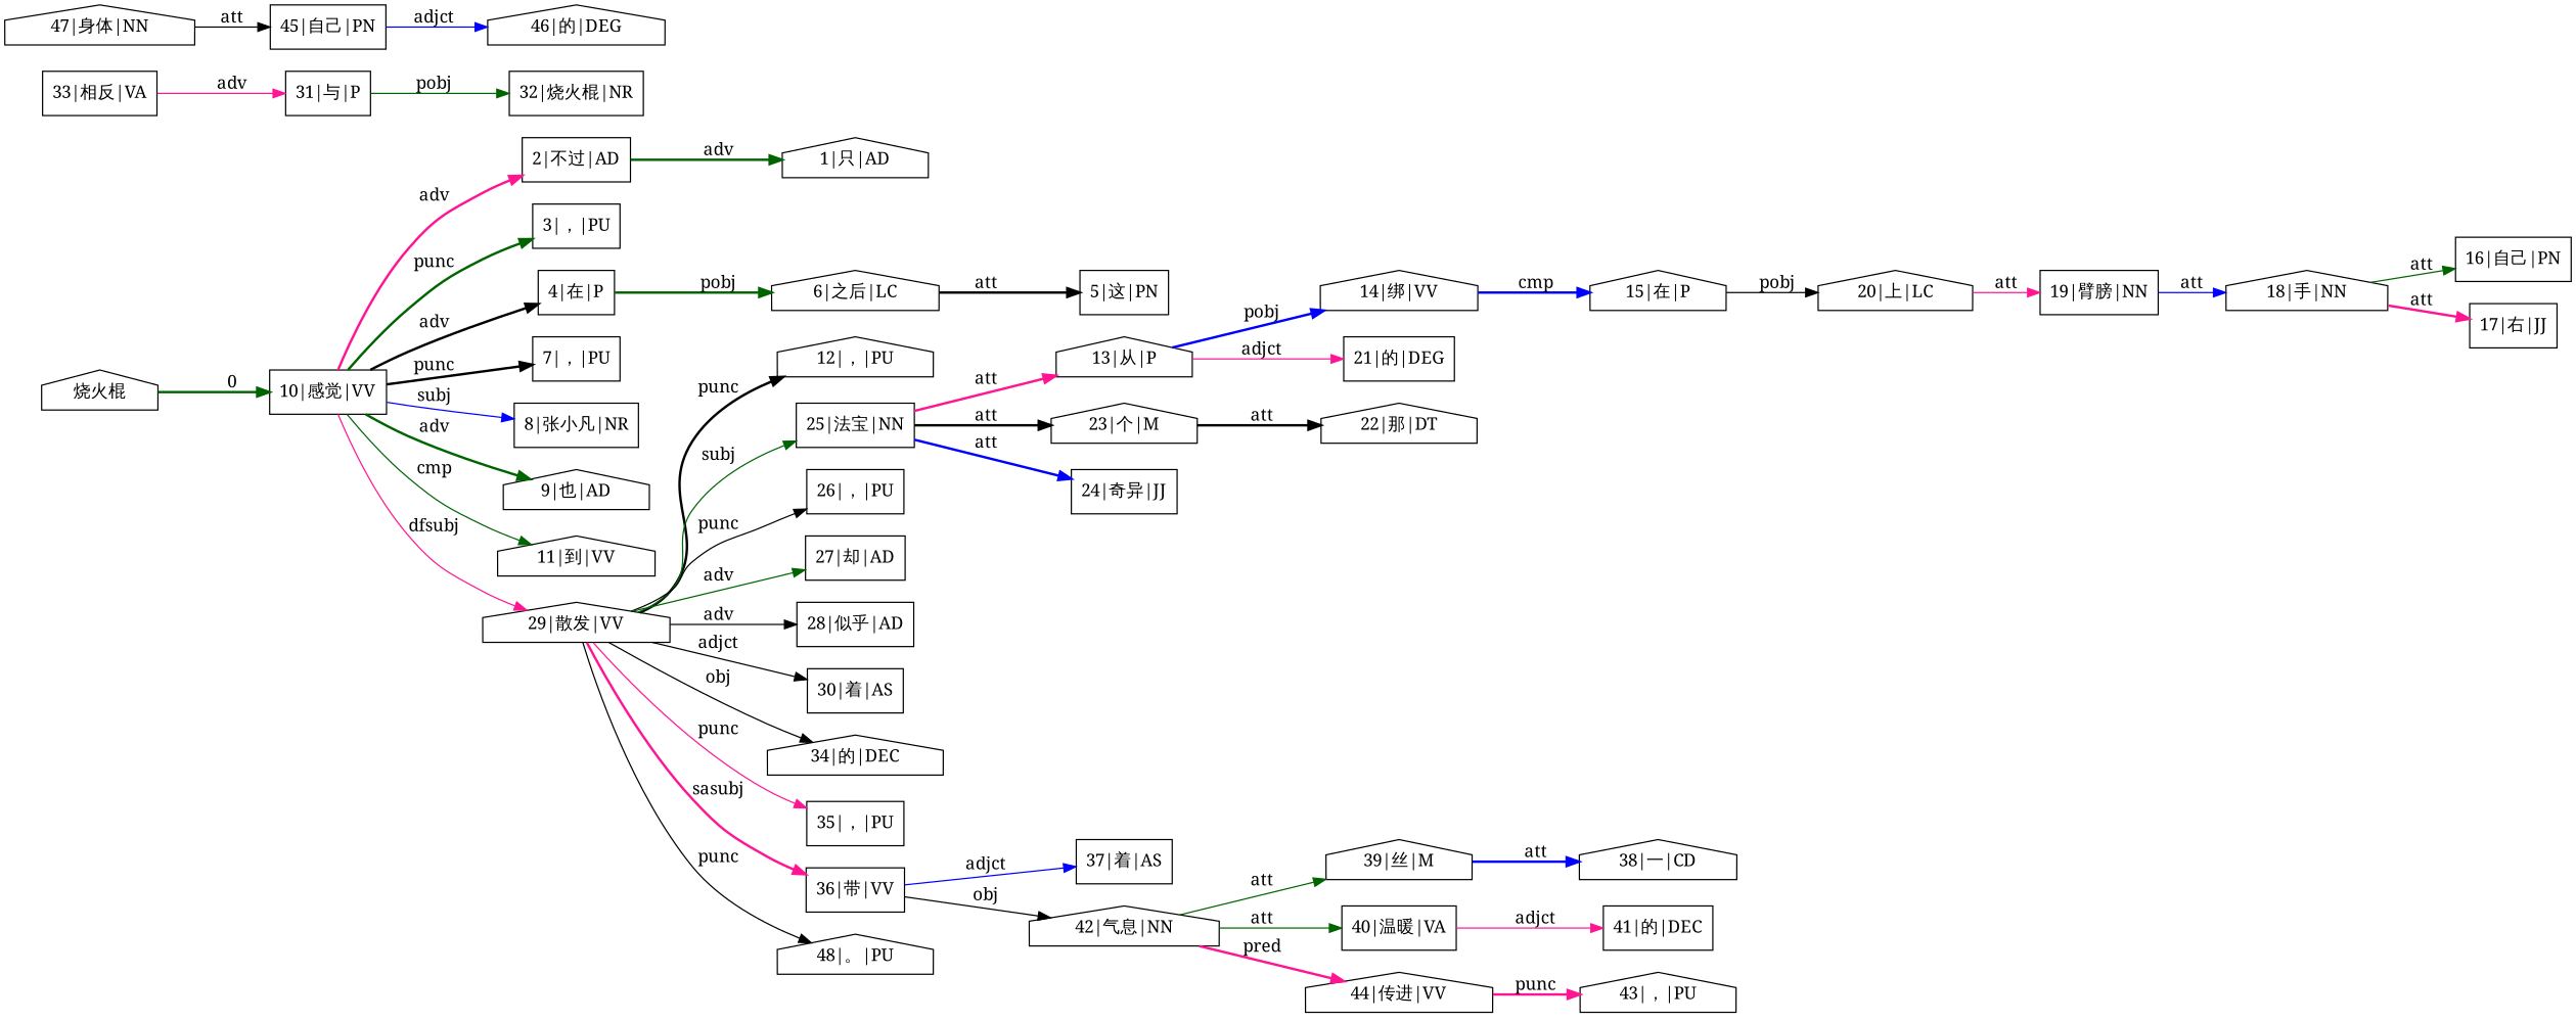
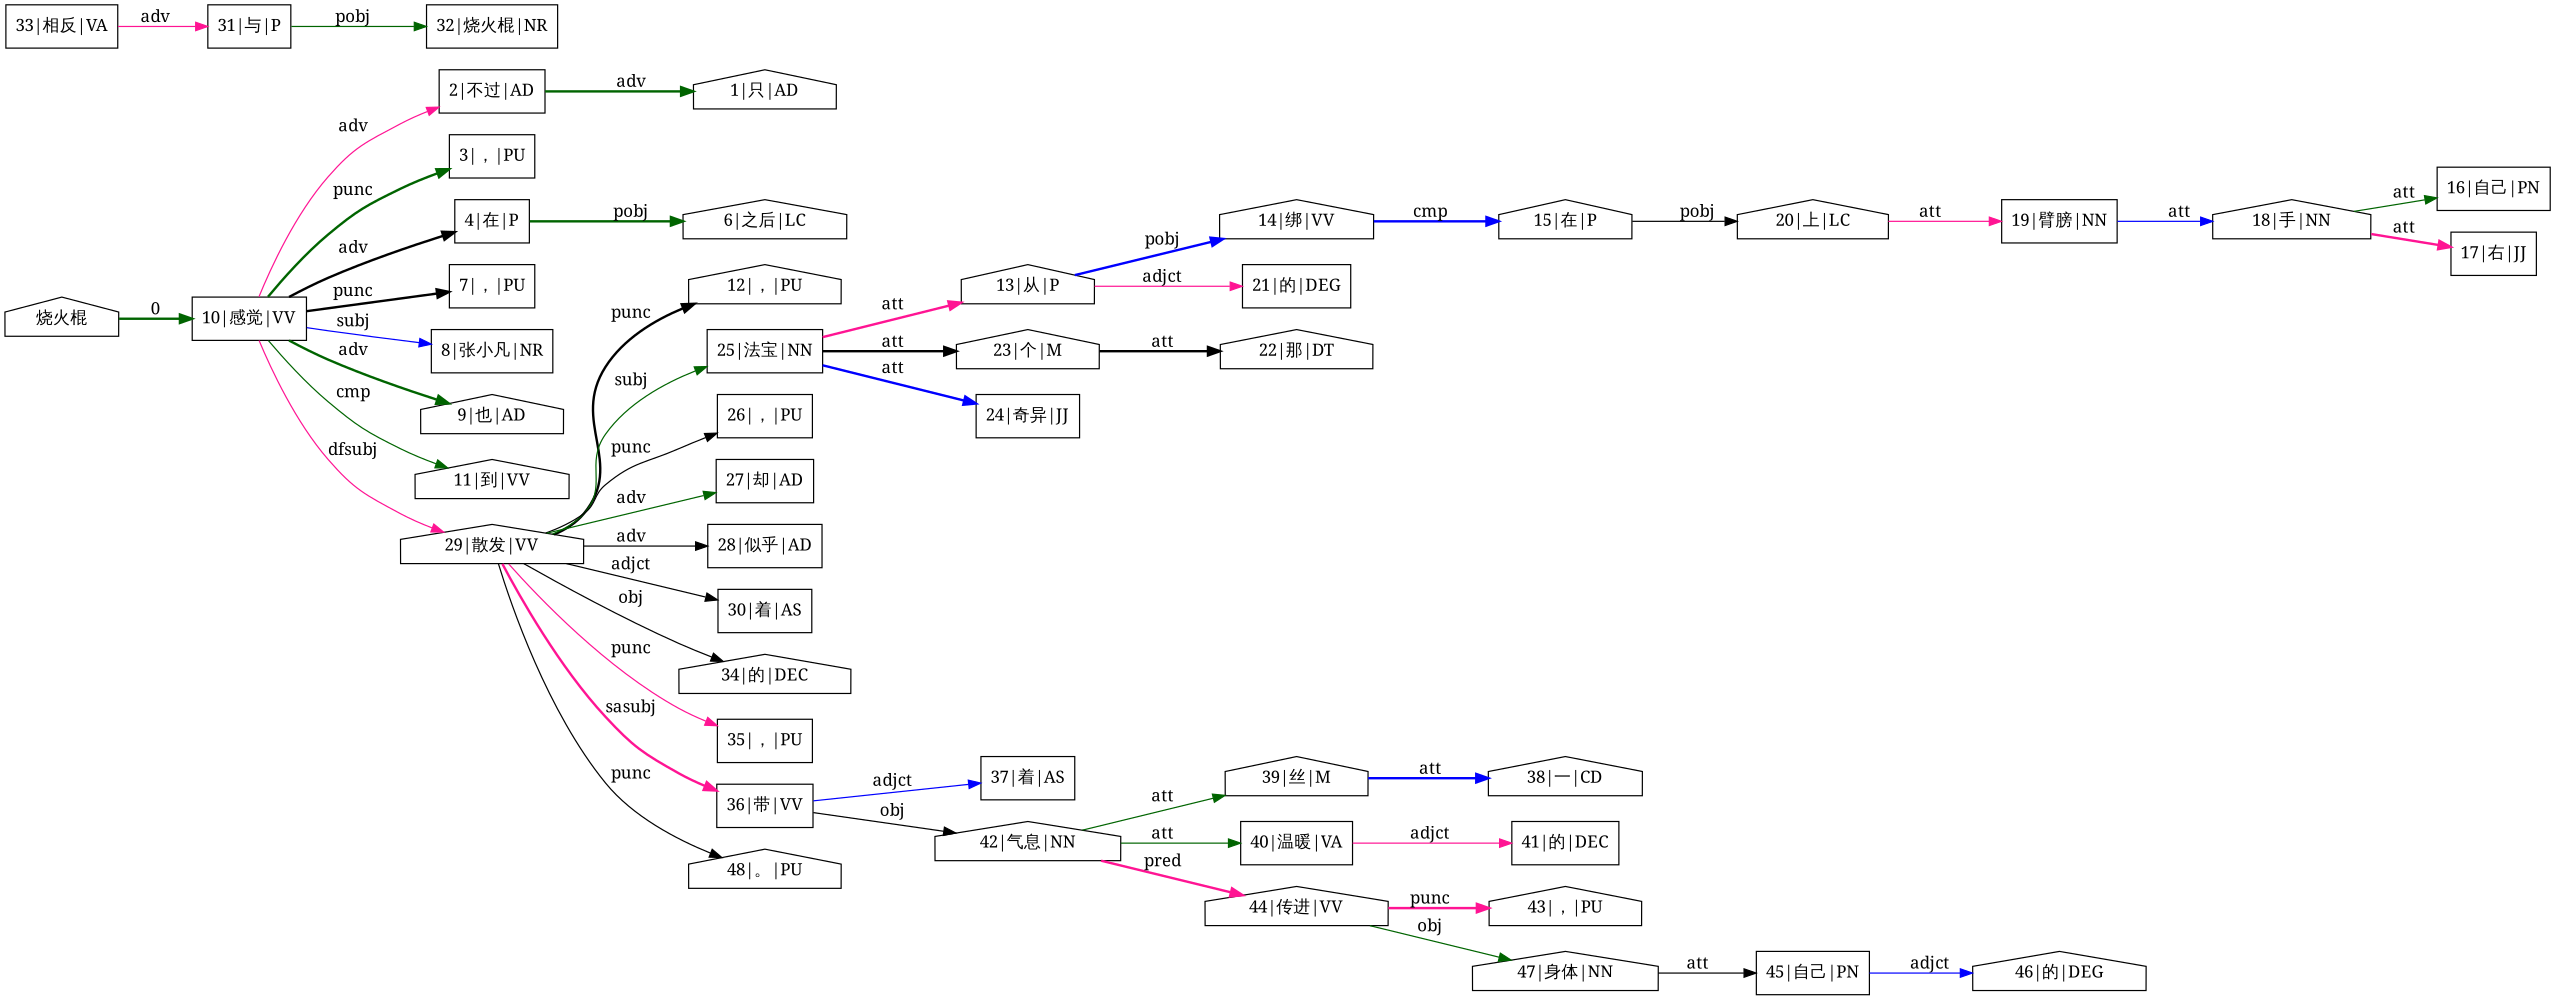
  digraph {
    fontname="Noto Serif"
    rankdir=LR
    node [fontname="Noto Serif" shape=box]
    edge [color=black fontname="Noto Serif" style=solid]
    "10|感觉|VV"
    "2|不过|AD"
    "3|，|PU"
    "4|在|P"
    "7|，|PU"
    "8|张小凡|NR"
    "9|也|AD" [shape=house]
    "11|到|VV" [shape=house]
    "29|散发|VV" [shape=house]
    n10 [label="烧火棍" shape=house]
    "1|只|AD" [shape=house]
    "6|之后|LC" [shape=house]
-   "5|这|PN"
    "12|，|PU" [shape=house]
    "25|法宝|NN"
    "26|，|PU"
    "27|却|AD"
    "28|似乎|AD"
    "30|着|AS"
    "34|的|DEC" [shape=house]
    "35|，|PU"
    "36|带|VV"
    "48|。|PU" [shape=house]
    "13|从|P" [shape=house]
    "14|绑|VV" [shape=house]
    "21|的|DEG"
    "15|在|P" [shape=house]
    "20|上|LC" [shape=house]
    "19|臂膀|NN"
    "18|手|NN" [shape=house]
    "16|自己|PN"
    "17|右|JJ"
    "22|那|DT" [shape=house]
    "23|个|M" [shape=house]
    "24|奇异|JJ"
    "37|着|AS"
    "42|气息|NN" [shape=house]
    "31|与|P"
    "32|烧火棍|NR"
    "33|相反|VA"
    "39|丝|M" [shape=house]
    "40|温暖|VA"
    "44|传进|VV" [shape=house]
    "38|一|CD" [shape=house]
    "41|的|DEC"
    "43|，|PU" [shape=house]
    "47|身体|NN" [shape=house]
    "45|自己|PN"
    "46|的|DEG" [shape=house]
-   "10|感觉|VV" -> "2|不过|AD" [color=deeppink label=adv style=bold]
+   "10|感觉|VV" -> "2|不过|AD" [color=deeppink label=adv]
    "10|感觉|VV" -> "3|，|PU" [color=darkgreen label=punc style=bold]
    "10|感觉|VV" -> "4|在|P" [label=adv style=bold]
    "10|感觉|VV" -> "7|，|PU" [label=punc style=bold]
    "10|感觉|VV" -> "8|张小凡|NR" [color=blue label=subj]
    "10|感觉|VV" -> "9|也|AD" [color=darkgreen label=adv style=bold]
    "10|感觉|VV" -> "11|到|VV" [color=darkgreen label=cmp]
    "10|感觉|VV" -> "29|散发|VV" [color=deeppink label=dfsubj]
    "2|不过|AD" -> "1|只|AD" [color=darkgreen label=adv style=bold]
    "4|在|P" -> "6|之后|LC" [color=darkgreen label=pobj style=bold]
    "29|散发|VV" -> "12|，|PU" [label=punc style=bold]
    "29|散发|VV" -> "25|法宝|NN" [color=darkgreen label=subj]
    "29|散发|VV" -> "26|，|PU" [label=punc]
    "29|散发|VV" -> "27|却|AD" [color=darkgreen label=adv]
    "29|散发|VV" -> "28|似乎|AD" [label=adv]
    "29|散发|VV" -> "30|着|AS" [label=adjct]
    "29|散发|VV" -> "34|的|DEC" [label=obj]
    "29|散发|VV" -> "35|，|PU" [color=deeppink label=punc]
    "29|散发|VV" -> "36|带|VV" [color=deeppink label=sasubj style=bold]
    "29|散发|VV" -> "48|。|PU" [label=punc]
    n10 -> "10|感觉|VV" [color=darkgreen label=0 style=bold]
-   "6|之后|LC" -> "5|这|PN" [label=att style=bold]
    "25|法宝|NN" -> "13|从|P" [color=deeppink label=att style=bold]
    "25|法宝|NN" -> "23|个|M" [label=att style=bold]
    "25|法宝|NN" -> "24|奇异|JJ" [color=blue label=att style=bold]
    "36|带|VV" -> "37|着|AS" [color=blue label=adjct]
    "36|带|VV" -> "42|气息|NN" [label=obj]
    "13|从|P" -> "14|绑|VV" [color=blue label=pobj style=bold]
    "13|从|P" -> "21|的|DEG" [color=deeppink label=adjct]
    "14|绑|VV" -> "15|在|P" [color=blue label=cmp style=bold]
    "15|在|P" -> "20|上|LC" [label=pobj]
    "20|上|LC" -> "19|臂膀|NN" [color=deeppink label=att]
    "19|臂膀|NN" -> "18|手|NN" [color=blue label=att]
    "18|手|NN" -> "16|自己|PN" [color=darkgreen label=att]
    "18|手|NN" -> "17|右|JJ" [color=deeppink label=att style=bold]
    "23|个|M" -> "22|那|DT" [label=att style=bold]
    "42|气息|NN" -> "39|丝|M" [color=darkgreen label=att]
    "42|气息|NN" -> "40|温暖|VA" [color=darkgreen label=att]
    "42|气息|NN" -> "44|传进|VV" [color=deeppink label=pred style=bold]
    "31|与|P" -> "32|烧火棍|NR" [color=darkgreen label=pobj]
    "33|相反|VA" -> "31|与|P" [color=deeppink label=adv]
    "39|丝|M" -> "38|一|CD" [color=blue label=att style=bold]
    "40|温暖|VA" -> "41|的|DEC" [color=deeppink label=adjct]
    "44|传进|VV" -> "43|，|PU" [color=deeppink label=punc style=bold]
+   "44|传进|VV" -> "47|身体|NN" [color=darkgreen label=obj]
    "47|身体|NN" -> "45|自己|PN" [label=att]
    "45|自己|PN" -> "46|的|DEG" [color=blue label=adjct]
  }
